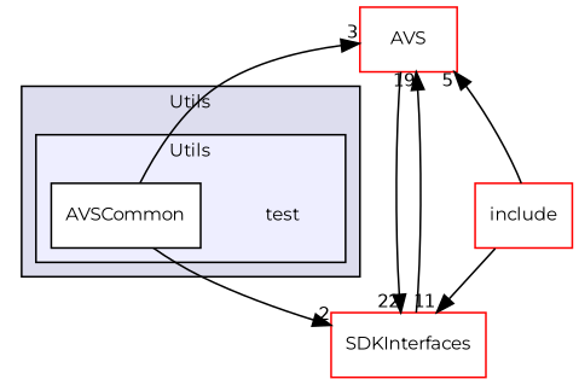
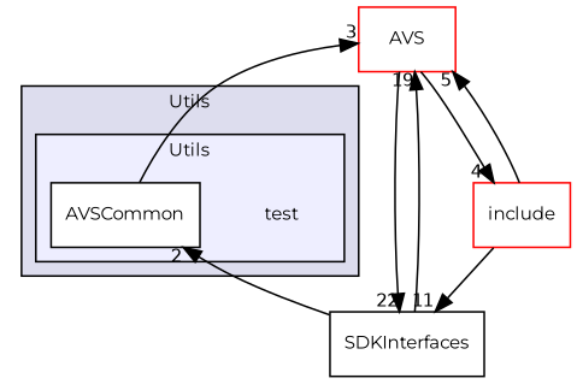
  digraph {
    compound=true
    fontname=Montserrat
    node [fontname=Montserrat fontsize=10 shape=box color=red fillcolor=white style=filled]
    edge [fontname=Montserrat labeldistance=1.5 labelfontname=Helvetica labelfontsize=10]
    n1 [label=test shape=plaintext color="" fillcolor="" style=""]
    n2 [color=black label=AVSCommon]
    n3 [label=AVS]
-   n4 [label=SDKInterfaces]
+   n4 [color=black label=SDKInterfaces]
    n5 [label=include]
    subgraph cluster_1 {
      bgcolor="#ddddee"
      fontsize=10
      label=Utils
      pencolor=black
      subgraph cluster_2 {
        bgcolor="#eeeeff"
        fontsize=10
        label=Utils
        pencolor=black
        n1
        n2
      }
    }
    n2 -> n3 [headlabel=3]
-   n2 -> n4 [headlabel=2]
+   n4 -> n2 [headlabel=2]
    n3 -> n4 [headlabel=22]
+   n3 -> n5 [headlabel=44]
    n4 -> n3 [headlabel=19]
    n5 -> n3 [headlabel=5]
    n5 -> n4 [headlabel=11]
  }
